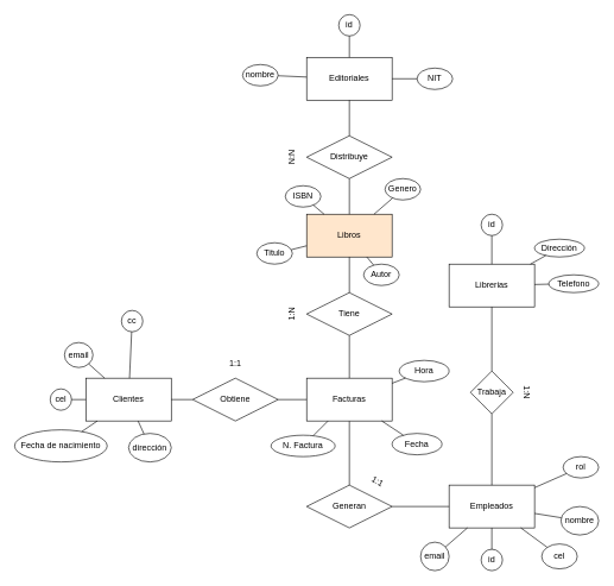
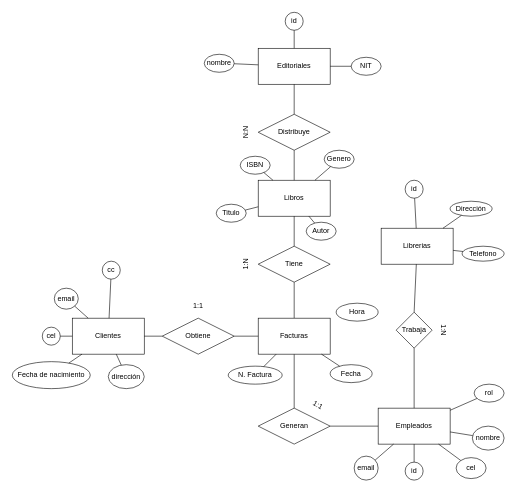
  <mxCell id="0" />
  <mxCell id="1" parent="0" />
- <mxCell id="2" value="Libros" style="rounded=0;whiteSpace=wrap;html=1;fillColor=#ffe6cc;" parent="1" vertex="1"><mxGeometry x="430" y="300" width="120" height="60" as="geometry" /></mxCell>
+ <mxCell id="2" value="Libros" style="rounded=0;whiteSpace=wrap;html=1;" parent="1" vertex="1"><mxGeometry x="430" y="300" width="120" height="60" as="geometry" /></mxCell>
  <mxCell id="3" value="Clientes" style="rounded=0;whiteSpace=wrap;html=1;" parent="1" vertex="1"><mxGeometry x="120" y="530" width="120" height="60" as="geometry" /></mxCell>
- <mxCell id="4" value="Librerias" style="rounded=0;whiteSpace=wrap;html=1;" parent="1" vertex="1"><mxGeometry x="630" y="370" width="120" height="60" as="geometry" /></mxCell>
+ <mxCell id="4" value="Librerias" style="rounded=0;whiteSpace=wrap;html=1;" parent="1" vertex="1"><mxGeometry x="635" y="380" width="120" height="60" as="geometry" /></mxCell>
  <mxCell id="5" value="Empleados" style="rounded=0;whiteSpace=wrap;html=1;" parent="1" vertex="1"><mxGeometry x="630" y="680" width="120" height="60" as="geometry" /></mxCell>
  <mxCell id="6" value="Editoriales" style="rounded=0;whiteSpace=wrap;html=1;" parent="1" vertex="1"><mxGeometry x="430" y="80" width="120" height="60" as="geometry" /></mxCell>
  <mxCell id="7" value="" style="endArrow=none;html=1;rounded=0;exitX=0.5;exitY=0;exitDx=0;exitDy=0;" parent="1" source="9" target="6" edge="1"><mxGeometry width="50" height="50" relative="1" as="geometry"><mxPoint x="430" y="340" as="sourcePoint" /><mxPoint x="570" y="450" as="targetPoint" /></mxGeometry></mxCell>
  <mxCell id="8" value="" style="endArrow=none;html=1;rounded=0;exitX=0.5;exitY=1;exitDx=0;exitDy=0;" parent="1" source="9" target="2" edge="1"><mxGeometry width="50" height="50" relative="1" as="geometry"><mxPoint x="350" y="340" as="sourcePoint" /><mxPoint x="570" y="450" as="targetPoint" /></mxGeometry></mxCell>
  <mxCell id="9" value="Distribuye" style="shape=rhombus;perimeter=rhombusPerimeter;whiteSpace=wrap;html=1;align=center;" parent="1" vertex="1"><mxGeometry x="430" y="190" width="120" height="60" as="geometry" /></mxCell>
  <mxCell id="10" value="Generan" style="shape=rhombus;perimeter=rhombusPerimeter;whiteSpace=wrap;html=1;align=center;" parent="1" vertex="1"><mxGeometry x="430" y="680" width="120" height="60" as="geometry" /></mxCell>
  <mxCell id="11" value="" style="endArrow=none;html=1;rounded=0;" parent="1" source="20" target="10" edge="1"><mxGeometry relative="1" as="geometry"><mxPoint x="490" y="560" as="sourcePoint" /><mxPoint x="650" y="560" as="targetPoint" /></mxGeometry></mxCell>
  <mxCell id="12" value="" style="endArrow=none;html=1;rounded=0;entryX=1;entryY=0.5;entryDx=0;entryDy=0;" parent="1" source="5" target="10" edge="1"><mxGeometry relative="1" as="geometry"><mxPoint x="490" y="560" as="sourcePoint" /><mxPoint x="650" y="560" as="targetPoint" /></mxGeometry></mxCell>
  <mxCell id="13" value="Obtiene" style="shape=rhombus;perimeter=rhombusPerimeter;whiteSpace=wrap;html=1;align=center;rotation=0;" parent="1" vertex="1"><mxGeometry x="270" y="530" width="120" height="60" as="geometry" /></mxCell>
  <mxCell id="14" value="" style="endArrow=none;html=1;rounded=0;entryX=0.5;entryY=0;entryDx=0;entryDy=0;exitX=0.5;exitY=1;exitDx=0;exitDy=0;" parent="1" source="22" target="20" edge="1"><mxGeometry relative="1" as="geometry"><mxPoint x="500" y="490" as="sourcePoint" /><mxPoint x="310" y="420" as="targetPoint" /></mxGeometry></mxCell>
  <mxCell id="15" value="" style="endArrow=none;html=1;rounded=0;entryX=0;entryY=0.5;entryDx=0;entryDy=0;" parent="1" source="3" target="13" edge="1"><mxGeometry relative="1" as="geometry"><mxPoint x="470" y="470" as="sourcePoint" /><mxPoint x="630" y="470" as="targetPoint" /></mxGeometry></mxCell>
  <mxCell id="16" value="Trabaja" style="shape=rhombus;perimeter=rhombusPerimeter;whiteSpace=wrap;html=1;align=center;" parent="1" vertex="1"><mxGeometry x="660" y="520" width="60" height="60" as="geometry" /></mxCell>
  <mxCell id="17" value="" style="endArrow=none;html=1;rounded=0;entryX=0.5;entryY=0;entryDx=0;entryDy=0;" parent="1" source="4" target="16" edge="1"><mxGeometry relative="1" as="geometry"><mxPoint x="470" y="550" as="sourcePoint" /><mxPoint x="630" y="550" as="targetPoint" /></mxGeometry></mxCell>
  <mxCell id="18" value="" style="endArrow=none;html=1;rounded=0;entryX=0.5;entryY=1;entryDx=0;entryDy=0;" parent="1" source="5" target="16" edge="1"><mxGeometry relative="1" as="geometry"><mxPoint x="470" y="550" as="sourcePoint" /><mxPoint x="630" y="550" as="targetPoint" /></mxGeometry></mxCell>
  <mxCell id="19" value="1:1" style="text;html=1;strokeColor=none;fillColor=none;align=center;verticalAlign=middle;whiteSpace=wrap;rounded=0;rotation=0;" parent="1" vertex="1"><mxGeometry x="300" y="500" width="60" height="20" as="geometry" /></mxCell>
  <mxCell id="20" value="Facturas" style="rounded=0;whiteSpace=wrap;html=1;" parent="1" vertex="1"><mxGeometry x="430" y="530" width="120" height="60" as="geometry" /></mxCell>
  <mxCell id="21" value="" style="endArrow=none;html=1;rounded=0;exitX=1;exitY=0.5;exitDx=0;exitDy=0;" parent="1" source="13" target="20" edge="1"><mxGeometry width="50" height="50" relative="1" as="geometry"><mxPoint x="520" y="580" as="sourcePoint" /><mxPoint x="570" y="530" as="targetPoint" /></mxGeometry></mxCell>
  <mxCell id="22" value="Tiene" style="shape=rhombus;perimeter=rhombusPerimeter;whiteSpace=wrap;html=1;align=center;" parent="1" vertex="1"><mxGeometry x="430" y="410" width="120" height="60" as="geometry" /></mxCell>
  <mxCell id="23" value="" style="endArrow=none;html=1;rounded=0;exitX=0.5;exitY=0;exitDx=0;exitDy=0;" parent="1" source="22" target="2" edge="1"><mxGeometry width="50" height="50" relative="1" as="geometry"><mxPoint x="520" y="490" as="sourcePoint" /><mxPoint x="570" y="440" as="targetPoint" /></mxGeometry></mxCell>
  <mxCell id="24" value="1:1" style="text;html=1;strokeColor=none;fillColor=none;align=center;verticalAlign=middle;whiteSpace=wrap;rounded=0;rotation=30;" parent="1" vertex="1"><mxGeometry x="500" y="660" width="60" height="30" as="geometry" /></mxCell>
  <mxCell id="25" value="1:N" style="text;html=1;strokeColor=none;fillColor=none;align=center;verticalAlign=middle;whiteSpace=wrap;rounded=0;rotation=90;" parent="1" vertex="1"><mxGeometry x="710" y="535" width="60" height="30" as="geometry" /></mxCell>
  <mxCell id="26" value="1:N" style="text;html=1;strokeColor=none;fillColor=none;align=center;verticalAlign=middle;whiteSpace=wrap;rounded=0;rotation=-90;" parent="1" vertex="1"><mxGeometry x="380" y="425" width="60" height="30" as="geometry" /></mxCell>
  <mxCell id="27" value="N:N" style="text;html=1;strokeColor=none;fillColor=none;align=center;verticalAlign=middle;whiteSpace=wrap;rounded=0;rotation=-90;" parent="1" vertex="1"><mxGeometry x="380" y="205" width="60" height="30" as="geometry" /></mxCell>
  <mxCell id="28" value="id" style="ellipse;whiteSpace=wrap;html=1;" parent="1" vertex="1"><mxGeometry x="675" y="770" width="30" height="30" as="geometry" /></mxCell>
  <mxCell id="29" value="id" style="ellipse;whiteSpace=wrap;html=1;" parent="1" vertex="1"><mxGeometry x="675" y="300" width="30" height="30" as="geometry" /></mxCell>
  <mxCell id="30" value="" style="endArrow=none;html=1;rounded=0;" parent="1" source="28" target="5" edge="1"><mxGeometry width="50" height="50" relative="1" as="geometry"><mxPoint x="520" y="570" as="sourcePoint" /><mxPoint x="570" y="520" as="targetPoint" /></mxGeometry></mxCell>
  <mxCell id="31" value="" style="endArrow=none;html=1;rounded=0;" parent="1" source="4" target="29" edge="1"><mxGeometry width="50" height="50" relative="1" as="geometry"><mxPoint x="520" y="570" as="sourcePoint" /><mxPoint x="570" y="520" as="targetPoint" /></mxGeometry></mxCell>
  <mxCell id="32" value="N. Factura" style="ellipse;whiteSpace=wrap;html=1;" parent="1" vertex="1"><mxGeometry x="380" y="610" width="90" height="30" as="geometry" /></mxCell>
  <mxCell id="33" value="" style="endArrow=none;html=1;rounded=0;" parent="1" source="20" target="32" edge="1"><mxGeometry width="50" height="50" relative="1" as="geometry"><mxPoint x="520" y="570" as="sourcePoint" /><mxPoint x="570" y="520" as="targetPoint" /></mxGeometry></mxCell>
  <mxCell id="34" value="cc" style="ellipse;whiteSpace=wrap;html=1;aspect=fixed;" parent="1" vertex="1"><mxGeometry x="170" y="435" width="30" height="30" as="geometry" /></mxCell>
  <mxCell id="35" value="" style="endArrow=none;html=1;rounded=0;" parent="1" source="3" target="34" edge="1"><mxGeometry width="50" height="50" relative="1" as="geometry"><mxPoint x="520" y="570" as="sourcePoint" /><mxPoint x="570" y="520" as="targetPoint" /></mxGeometry></mxCell>
  <mxCell id="36" value="ISBN" style="ellipse;whiteSpace=wrap;html=1;" parent="1" vertex="1"><mxGeometry x="400" y="260" width="50" height="30" as="geometry" /></mxCell>
  <mxCell id="37" value="" style="endArrow=none;html=1;rounded=0;" parent="1" source="2" target="36" edge="1"><mxGeometry width="50" height="50" relative="1" as="geometry"><mxPoint x="520" y="410" as="sourcePoint" /><mxPoint x="570" y="360" as="targetPoint" /></mxGeometry></mxCell>
  <mxCell id="38" value="id" style="ellipse;whiteSpace=wrap;html=1;" parent="1" vertex="1"><mxGeometry x="475" y="20" width="30" height="30" as="geometry" /></mxCell>
  <mxCell id="39" value="" style="endArrow=none;html=1;rounded=0;" parent="1" source="6" target="38" edge="1"><mxGeometry width="50" height="50" relative="1" as="geometry"><mxPoint x="520" y="330" as="sourcePoint" /><mxPoint x="570" y="280" as="targetPoint" /></mxGeometry></mxCell>
  <mxCell id="40" value="email" style="ellipse;whiteSpace=wrap;html=1;" parent="1" vertex="1"><mxGeometry x="590" y="760" width="40" height="40" as="geometry" /></mxCell>
  <mxCell id="41" value="cel" style="ellipse;whiteSpace=wrap;html=1;" parent="1" vertex="1"><mxGeometry x="760" y="762.5" width="50" height="35" as="geometry" /></mxCell>
  <mxCell id="42" value="nombre" style="ellipse;whiteSpace=wrap;html=1;" parent="1" vertex="1"><mxGeometry x="787" y="710" width="53" height="40" as="geometry" /></mxCell>
  <mxCell id="43" value="rol" style="ellipse;whiteSpace=wrap;html=1;" parent="1" vertex="1"><mxGeometry x="790" y="640" width="50" height="30" as="geometry" /></mxCell>
  <mxCell id="44" value="" style="endArrow=none;html=1;rounded=0;" parent="1" source="5" target="43" edge="1"><mxGeometry width="50" height="50" relative="1" as="geometry"><mxPoint x="520" y="730" as="sourcePoint" /><mxPoint x="570" y="680" as="targetPoint" /></mxGeometry></mxCell>
  <mxCell id="45" value="" style="endArrow=none;html=1;rounded=0;" parent="1" source="5" target="42" edge="1"><mxGeometry width="50" height="50" relative="1" as="geometry"><mxPoint x="520" y="730" as="sourcePoint" /><mxPoint x="570" y="680" as="targetPoint" /></mxGeometry></mxCell>
  <mxCell id="46" value="" style="endArrow=none;html=1;rounded=0;" parent="1" source="40" target="5" edge="1"><mxGeometry width="50" height="50" relative="1" as="geometry"><mxPoint x="520" y="730" as="sourcePoint" /><mxPoint x="570" y="680" as="targetPoint" /></mxGeometry></mxCell>
  <mxCell id="47" value="" style="endArrow=none;html=1;rounded=0;" parent="1" source="5" target="41" edge="1"><mxGeometry width="50" height="50" relative="1" as="geometry"><mxPoint x="520" y="730" as="sourcePoint" /><mxPoint x="570" y="680" as="targetPoint" /></mxGeometry></mxCell>
  <mxCell id="48" value="email" style="ellipse;whiteSpace=wrap;html=1;" parent="1" vertex="1"><mxGeometry x="90" y="480" width="40" height="35" as="geometry" /></mxCell>
  <mxCell id="49" value="cel" style="ellipse;whiteSpace=wrap;html=1;" parent="1" vertex="1"><mxGeometry x="70" y="545" width="30" height="30" as="geometry" /></mxCell>
  <mxCell id="50" value="dirección" style="ellipse;whiteSpace=wrap;html=1;" parent="1" vertex="1"><mxGeometry x="180" y="607.5" width="60" height="40" as="geometry" /></mxCell>
  <mxCell id="51" value="" style="endArrow=none;html=1;rounded=0;" parent="1" source="50" target="3" edge="1"><mxGeometry width="50" height="50" relative="1" as="geometry"><mxPoint x="520" y="730" as="sourcePoint" /><mxPoint x="570" y="680" as="targetPoint" /></mxGeometry></mxCell>
  <mxCell id="52" value="" style="endArrow=none;html=1;rounded=0;" parent="1" source="49" target="3" edge="1"><mxGeometry width="50" height="50" relative="1" as="geometry"><mxPoint x="520" y="730" as="sourcePoint" /><mxPoint x="570" y="680" as="targetPoint" /></mxGeometry></mxCell>
  <mxCell id="53" value="" style="endArrow=none;html=1;rounded=0;" parent="1" source="3" target="48" edge="1"><mxGeometry width="50" height="50" relative="1" as="geometry"><mxPoint x="520" y="730" as="sourcePoint" /><mxPoint x="570" y="680" as="targetPoint" /></mxGeometry></mxCell>
  <mxCell id="54" value="Fecha de nacimiento" style="ellipse;whiteSpace=wrap;html=1;" parent="1" vertex="1"><mxGeometry x="20" y="602.5" width="130" height="45" as="geometry" /></mxCell>
  <mxCell id="55" value="" style="endArrow=none;html=1;rounded=0;" parent="1" source="54" target="3" edge="1"><mxGeometry width="50" height="50" relative="1" as="geometry"><mxPoint x="520" y="730" as="sourcePoint" /><mxPoint x="570" y="680" as="targetPoint" /></mxGeometry></mxCell>
  <mxCell id="56" value="Dirección" style="ellipse;whiteSpace=wrap;html=1;" vertex="1" parent="1"><mxGeometry x="750" y="335" width="70" height="25" as="geometry" /></mxCell>
- <mxCell id="57" value="Telefono" style="ellipse;whiteSpace=wrap;html=1;" vertex="1" parent="1"><mxGeometry x="770" y="385" width="70" height="25" as="geometry" /></mxCell>
+ <mxCell id="57" value="Telefono" style="ellipse;whiteSpace=wrap;html=1;" vertex="1" parent="1"><mxGeometry x="770" y="410" width="70" height="25" as="geometry" /></mxCell>
  <mxCell id="58" value="Titulo" style="ellipse;whiteSpace=wrap;html=1;" vertex="1" parent="1"><mxGeometry x="360" y="340" width="50" height="30" as="geometry" /></mxCell>
  <mxCell id="59" value="Autor" style="ellipse;whiteSpace=wrap;html=1;" vertex="1" parent="1"><mxGeometry x="510" y="370" width="50" height="30" as="geometry" /></mxCell>
  <mxCell id="60" value="Genero" style="ellipse;whiteSpace=wrap;html=1;" vertex="1" parent="1"><mxGeometry x="540" y="250" width="50" height="30" as="geometry" /></mxCell>
  <mxCell id="61" value="" style="endArrow=none;html=1;rounded=0;" edge="1" parent="1" source="59" target="2"><mxGeometry width="50" height="50" relative="1" as="geometry"><mxPoint x="600" y="360" as="sourcePoint" /><mxPoint x="650" y="310" as="targetPoint" /></mxGeometry></mxCell>
  <mxCell id="62" value="" style="endArrow=none;html=1;rounded=0;" edge="1" parent="1" source="2" target="60"><mxGeometry width="50" height="50" relative="1" as="geometry"><mxPoint x="600" y="360" as="sourcePoint" /><mxPoint x="650" y="310" as="targetPoint" /></mxGeometry></mxCell>
  <mxCell id="63" value="" style="endArrow=none;html=1;rounded=0;" edge="1" parent="1" source="58" target="2"><mxGeometry width="50" height="50" relative="1" as="geometry"><mxPoint x="600" y="360" as="sourcePoint" /><mxPoint x="650" y="310" as="targetPoint" /></mxGeometry></mxCell>
  <mxCell id="64" value="" style="endArrow=none;html=1;rounded=0;" edge="1" parent="1" source="4" target="56"><mxGeometry width="50" height="50" relative="1" as="geometry"><mxPoint x="600" y="410" as="sourcePoint" /><mxPoint x="650" y="360" as="targetPoint" /></mxGeometry></mxCell>
  <mxCell id="65" value="" style="endArrow=none;html=1;rounded=0;" edge="1" parent="1" source="4" target="57"><mxGeometry width="50" height="50" relative="1" as="geometry"><mxPoint x="600" y="410" as="sourcePoint" /><mxPoint x="650" y="360" as="targetPoint" /></mxGeometry></mxCell>
  <mxCell id="66" value="Fecha" style="ellipse;whiteSpace=wrap;html=1;" vertex="1" parent="1"><mxGeometry x="550" y="607.5" width="70" height="30" as="geometry" /></mxCell>
  <mxCell id="67" value="Hora" style="ellipse;whiteSpace=wrap;html=1;" vertex="1" parent="1"><mxGeometry x="560" y="505" width="70" height="30" as="geometry" /></mxCell>
- <mxCell id="68" value="" style="endArrow=none;html=1;rounded=0;" edge="1" parent="1" source="67" target="20"><mxGeometry width="50" height="50" relative="1" as="geometry"><mxPoint x="600" y="520" as="sourcePoint" /><mxPoint x="650" y="470" as="targetPoint" /></mxGeometry></mxCell>
  <mxCell id="69" value="" style="endArrow=none;html=1;rounded=0;" edge="1" parent="1" source="20" target="66"><mxGeometry width="50" height="50" relative="1" as="geometry"><mxPoint x="600" y="580" as="sourcePoint" /><mxPoint x="650" y="530" as="targetPoint" /></mxGeometry></mxCell>
  <mxCell id="70" value="nombre" style="ellipse;whiteSpace=wrap;html=1;" vertex="1" parent="1"><mxGeometry x="340" y="90" width="50" height="30" as="geometry" /></mxCell>
  <mxCell id="71" value="NIT" style="ellipse;whiteSpace=wrap;html=1;" vertex="1" parent="1"><mxGeometry x="585" y="95" width="50" height="30" as="geometry" /></mxCell>
  <mxCell id="72" value="" style="endArrow=none;html=1;rounded=0;" edge="1" parent="1" source="6" target="71"><mxGeometry width="50" height="50" relative="1" as="geometry"><mxPoint x="600" y="250" as="sourcePoint" /><mxPoint x="650" y="200" as="targetPoint" /></mxGeometry></mxCell>
  <mxCell id="73" value="" style="endArrow=none;html=1;rounded=0;" edge="1" parent="1" source="70" target="6"><mxGeometry width="50" height="50" relative="1" as="geometry"><mxPoint x="600" y="250" as="sourcePoint" /><mxPoint x="650" y="200" as="targetPoint" /></mxGeometry></mxCell>
